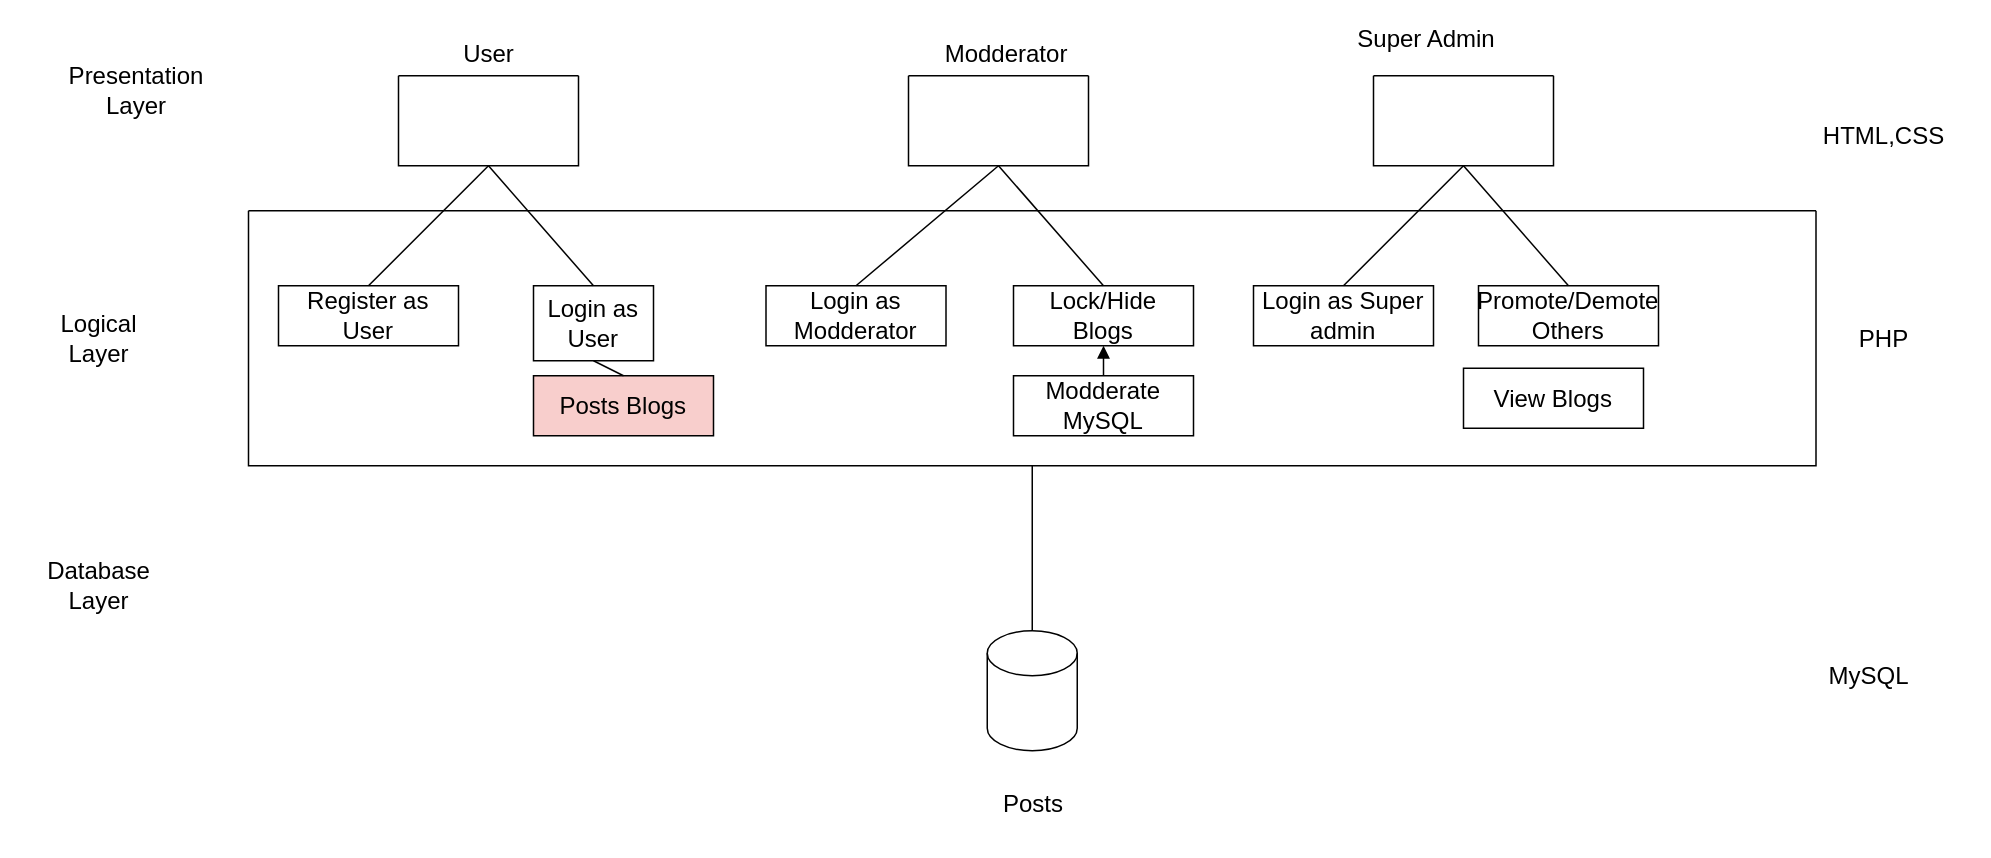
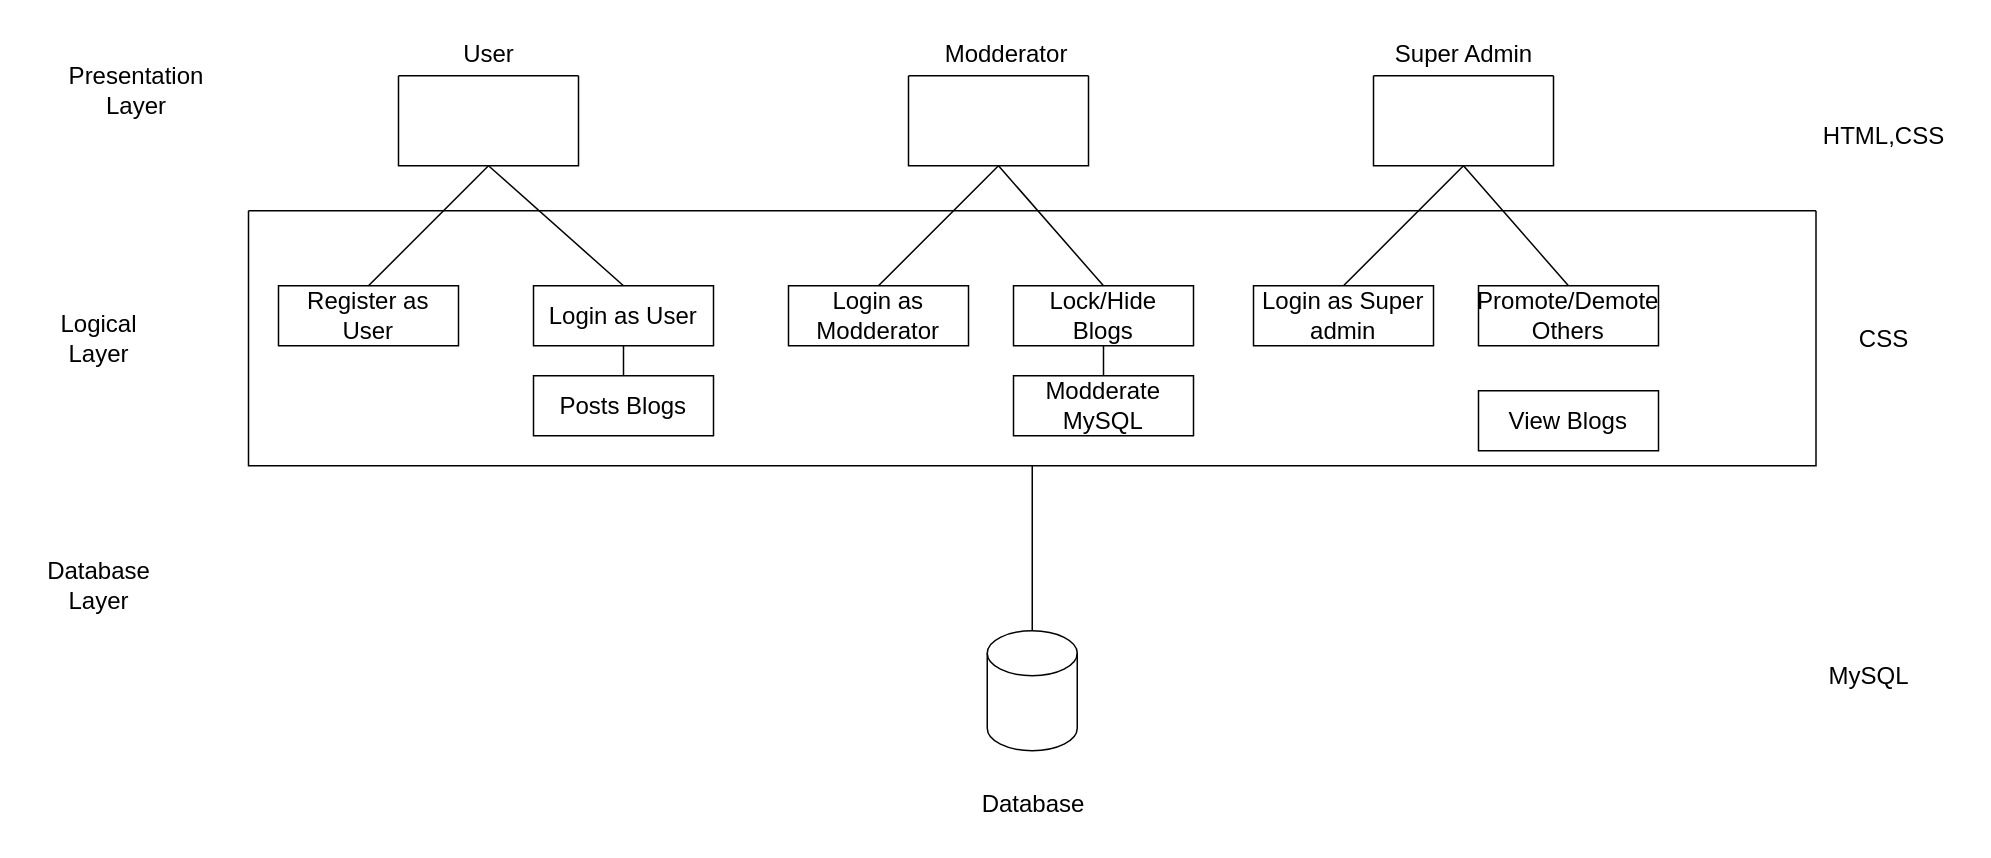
  <mxCell id="0" />
  <mxCell id="1" parent="0" />
  <mxCell id="2" value="" style="swimlane;startSize=0;fontSize=16;" parent="1" vertex="1"><mxGeometry x="265" y="50" width="120" height="60" as="geometry" /></mxCell>
  <mxCell id="3" value="" style="swimlane;startSize=0;fontSize=16;" parent="1" vertex="1"><mxGeometry x="915" y="50" width="120" height="60" as="geometry" /></mxCell>
  <mxCell id="4" value="" style="swimlane;startSize=0;fontSize=16;" parent="1" vertex="1"><mxGeometry x="165" y="140" width="1045" height="170" as="geometry" /></mxCell>
  <mxCell id="5" value="Register as User" style="rounded=0;whiteSpace=wrap;html=1;fontSize=16;" parent="4" vertex="1"><mxGeometry x="20" y="50" width="120" height="40" as="geometry" /></mxCell>
- <mxCell id="6" value="Login as User" style="rounded=0;whiteSpace=wrap;html=1;fontSize=16;" parent="4" vertex="1"><mxGeometry x="190" y="50" width="80" height="50" as="geometry" /></mxCell>
+ <mxCell id="6" value="Login as User" style="rounded=0;whiteSpace=wrap;html=1;fontSize=16;" parent="4" vertex="1"><mxGeometry x="190" y="50" width="120" height="40" as="geometry" /></mxCell>
  <mxCell id="7" value="Promote/Demote Others" style="rounded=0;whiteSpace=wrap;html=1;fontSize=16;" parent="4" vertex="1"><mxGeometry x="820" y="50" width="120" height="40" as="geometry" /></mxCell>
- <mxCell id="8" value="Posts Blogs" style="rounded=0;whiteSpace=wrap;html=1;fontSize=16;fillColor=#f8cecc;" parent="4" vertex="1"><mxGeometry x="190" y="110" width="120" height="40" as="geometry" /></mxCell>
- <mxCell id="9" value="View Blogs" style="rounded=0;whiteSpace=wrap;html=1;fontSize=16;" parent="4" vertex="1"><mxGeometry x="810" y="105" width="120" height="40" as="geometry" /></mxCell>
+ <mxCell id="8" value="Posts Blogs" style="rounded=0;whiteSpace=wrap;html=1;fontSize=16;" parent="4" vertex="1"><mxGeometry x="190" y="110" width="120" height="40" as="geometry" /></mxCell>
+ <mxCell id="9" value="View Blogs" style="rounded=0;whiteSpace=wrap;html=1;fontSize=16;" parent="4" vertex="1"><mxGeometry x="820" y="120" width="120" height="40" as="geometry" /></mxCell>
  <mxCell id="10" value="" style="endArrow=none;html=1;rounded=0;entryX=0.5;entryY=0;entryDx=0;entryDy=0;exitX=0.5;exitY=1;exitDx=0;exitDy=0;fontSize=16;" parent="4" source="6" target="8" edge="1"><mxGeometry width="50" height="50" relative="1" as="geometry"><mxPoint x="270" as="sourcePoint" /><mxPoint x="320" y="-50" as="targetPoint" /></mxGeometry></mxCell>
- <mxCell id="11" value="Login as Modderator" style="rounded=0;whiteSpace=wrap;html=1;fontSize=16;" vertex="1" parent="4"><mxGeometry x="345" y="50" width="120" height="40" as="geometry" /></mxCell>
+ <mxCell id="11" value="Login as Modderator" style="rounded=0;whiteSpace=wrap;html=1;fontSize=16;" vertex="1" parent="4"><mxGeometry x="360" y="50" width="120" height="40" as="geometry" /></mxCell>
  <mxCell id="12" value="Lock/Hide&lt;br style=&quot;font-size: 16px;&quot;&gt;Blogs" style="rounded=0;whiteSpace=wrap;html=1;fontSize=16;" vertex="1" parent="4"><mxGeometry x="510" y="50" width="120" height="40" as="geometry" /></mxCell>
  <mxCell id="13" style="edgeStyle=orthogonalEdgeStyle;rounded=0;orthogonalLoop=1;jettySize=auto;html=1;exitX=0.5;exitY=1;exitDx=0;exitDy=0;fontSize=16;" edge="1" parent="4" source="11" target="11"><mxGeometry relative="1" as="geometry" /></mxCell>
  <mxCell id="14" value="Modderate MySQL" style="rounded=0;whiteSpace=wrap;html=1;fontSize=16;" vertex="1" parent="4"><mxGeometry x="510" y="110" width="120" height="40" as="geometry" /></mxCell>
  <mxCell id="15" value="Login as Super admin" style="rounded=0;whiteSpace=wrap;html=1;fontSize=16;" vertex="1" parent="4"><mxGeometry x="670" y="50" width="120" height="40" as="geometry" /></mxCell>
- <mxCell id="16" value="" style="endArrow=block;html=1;rounded=0;entryX=0.5;entryY=1;entryDx=0;entryDy=0;exitX=0.5;exitY=0;exitDx=0;exitDy=0;fontSize=16;" edge="1" parent="4" source="14" target="12"><mxGeometry width="50" height="50" relative="1" as="geometry"><mxPoint x="590" y="270" as="sourcePoint" /><mxPoint x="640" y="220" as="targetPoint" /></mxGeometry></mxCell>
+ <mxCell id="16" value="" style="endArrow=none;html=1;rounded=0;entryX=0.5;entryY=1;entryDx=0;entryDy=0;exitX=0.5;exitY=0;exitDx=0;exitDy=0;fontSize=16;" edge="1" parent="4" source="14" target="12"><mxGeometry width="50" height="50" relative="1" as="geometry"><mxPoint x="590" y="270" as="sourcePoint" /><mxPoint x="640" y="220" as="targetPoint" /></mxGeometry></mxCell>
  <mxCell id="17" value="" style="shape=cylinder3;whiteSpace=wrap;html=1;boundedLbl=1;backgroundOutline=1;size=15;fontSize=16;" parent="1" vertex="1"><mxGeometry x="657.5" y="420" width="60" height="80" as="geometry" /></mxCell>
  <mxCell id="18" value="User" style="text;html=1;align=center;verticalAlign=middle;resizable=0;points=[];autosize=1;strokeColor=none;fillColor=none;fontSize=16;" parent="1" vertex="1"><mxGeometry x="295" y="20" width="60" height="30" as="geometry" /></mxCell>
  <mxCell id="19" value="Modderator" style="text;html=1;align=center;verticalAlign=middle;resizable=0;points=[];autosize=1;strokeColor=none;fillColor=none;fontSize=16;" parent="1" vertex="1"><mxGeometry x="615" y="20" width="110" height="30" as="geometry" /></mxCell>
  <mxCell id="20" value="" style="endArrow=none;html=1;rounded=0;entryX=0.5;entryY=1;entryDx=0;entryDy=0;exitX=0.5;exitY=0;exitDx=0;exitDy=0;fontSize=16;" parent="1" source="5" target="2" edge="1"><mxGeometry width="50" height="50" relative="1" as="geometry"><mxPoint x="255" y="210" as="sourcePoint" /><mxPoint x="305" y="160" as="targetPoint" /></mxGeometry></mxCell>
  <mxCell id="21" value="" style="endArrow=none;html=1;rounded=0;entryX=0.5;entryY=1;entryDx=0;entryDy=0;exitX=0.5;exitY=0;exitDx=0;exitDy=0;fontSize=16;" parent="1" source="6" target="2" edge="1"><mxGeometry width="50" height="50" relative="1" as="geometry"><mxPoint x="255" y="200" as="sourcePoint" /><mxPoint x="335" y="120" as="targetPoint" /></mxGeometry></mxCell>
  <mxCell id="22" value="" style="endArrow=none;html=1;rounded=0;exitX=0.5;exitY=0;exitDx=0;exitDy=0;entryX=0.5;entryY=1;entryDx=0;entryDy=0;fontSize=16;" parent="1" source="15" target="3" edge="1"><mxGeometry width="50" height="50" relative="1" as="geometry"><mxPoint x="895" y="190" as="sourcePoint" /><mxPoint x="745" y="120" as="targetPoint" /></mxGeometry></mxCell>
  <mxCell id="23" value="" style="endArrow=none;html=1;rounded=0;exitX=0.5;exitY=0;exitDx=0;exitDy=0;entryX=0.5;entryY=1;entryDx=0;entryDy=0;fontSize=16;" parent="1" source="7" target="3" edge="1"><mxGeometry width="50" height="50" relative="1" as="geometry"><mxPoint x="655" y="200" as="sourcePoint" /><mxPoint x="745" y="120" as="targetPoint" /></mxGeometry></mxCell>
  <mxCell id="24" value="" style="endArrow=none;html=1;rounded=0;exitX=0.5;exitY=0;exitDx=0;exitDy=0;exitPerimeter=0;fontSize=16;" parent="1" source="17" target="4" edge="1"><mxGeometry width="50" height="50" relative="1" as="geometry"><mxPoint x="535" y="310" as="sourcePoint" /><mxPoint x="585" y="260" as="targetPoint" /></mxGeometry></mxCell>
  <mxCell id="25" value="Presentation &lt;br style=&quot;font-size: 16px;&quot;&gt;Layer" style="text;html=1;align=center;verticalAlign=middle;resizable=0;points=[];autosize=1;strokeColor=none;fillColor=none;fontSize=16;" parent="1" vertex="1"><mxGeometry x="35" y="35" width="110" height="50" as="geometry" /></mxCell>
  <mxCell id="26" value="Logical &lt;br style=&quot;font-size: 16px;&quot;&gt;Layer" style="text;html=1;align=center;verticalAlign=middle;resizable=0;points=[];autosize=1;strokeColor=none;fillColor=none;fontSize=16;" parent="1" vertex="1"><mxGeometry x="30" y="200" width="70" height="50" as="geometry" /></mxCell>
  <mxCell id="27" value="Database&lt;br style=&quot;font-size: 16px;&quot;&gt;Layer" style="text;html=1;align=center;verticalAlign=middle;resizable=0;points=[];autosize=1;strokeColor=none;fillColor=none;fontSize=16;" parent="1" vertex="1"><mxGeometry x="20" y="365" width="90" height="50" as="geometry" /></mxCell>
  <mxCell id="28" value="HTML,CSS" style="text;html=1;align=center;verticalAlign=middle;resizable=0;points=[];autosize=1;strokeColor=none;fillColor=none;fontSize=16;" parent="1" vertex="1"><mxGeometry x="1205" y="75" width="100" height="30" as="geometry" /></mxCell>
  <mxCell id="29" value="MySQL" style="text;html=1;align=center;verticalAlign=middle;resizable=0;points=[];autosize=1;strokeColor=none;fillColor=none;fontSize=16;" parent="1" vertex="1"><mxGeometry x="1205" y="435" width="80" height="30" as="geometry" /></mxCell>
- <mxCell id="30" value="Posts" style="text;html=1;align=center;verticalAlign=middle;resizable=0;points=[];autosize=1;strokeColor=none;fillColor=none;fontSize=16;" parent="1" vertex="1"><mxGeometry x="642.5" y="520" width="90" height="30" as="geometry" /></mxCell>
+ <mxCell id="30" value="Database" style="text;html=1;align=center;verticalAlign=middle;resizable=0;points=[];autosize=1;strokeColor=none;fillColor=none;fontSize=16;" parent="1" vertex="1"><mxGeometry x="642.5" y="520" width="90" height="30" as="geometry" /></mxCell>
  <mxCell id="31" value="" style="swimlane;startSize=0;fontSize=16;" vertex="1" parent="1"><mxGeometry x="605" y="50" width="120" height="60" as="geometry" /></mxCell>
  <mxCell id="32" value="" style="endArrow=none;html=1;rounded=0;entryX=0.5;entryY=1;entryDx=0;entryDy=0;exitX=0.5;exitY=0;exitDx=0;exitDy=0;fontSize=16;" edge="1" parent="1" source="11" target="31"><mxGeometry width="50" height="50" relative="1" as="geometry"><mxPoint x="535" y="160" as="sourcePoint" /><mxPoint x="585" y="110" as="targetPoint" /></mxGeometry></mxCell>
  <mxCell id="33" value="" style="endArrow=none;html=1;rounded=0;entryX=0.5;entryY=1;entryDx=0;entryDy=0;exitX=0.5;exitY=0;exitDx=0;exitDy=0;fontSize=16;" edge="1" parent="1" source="12" target="31"><mxGeometry width="50" height="50" relative="1" as="geometry"><mxPoint x="765" y="120" as="sourcePoint" /><mxPoint x="815" y="70" as="targetPoint" /></mxGeometry></mxCell>
- <mxCell id="34" value="Super Admin" style="text;html=1;align=center;verticalAlign=middle;resizable=0;points=[];autosize=1;strokeColor=none;fillColor=none;fontSize=16;" vertex="1" parent="1"><mxGeometry x="890" y="10" width="120" height="30" as="geometry" /></mxCell>
- <mxCell id="35" value="PHP" style="text;html=1;align=center;verticalAlign=middle;resizable=0;points=[];autosize=1;strokeColor=none;fillColor=none;fontSize=16;" parent="1" vertex="1"><mxGeometry x="1225" y="210" width="60" height="30" as="geometry" /></mxCell>
+ <mxCell id="34" value="Super Admin" style="text;html=1;align=center;verticalAlign=middle;resizable=0;points=[];autosize=1;strokeColor=none;fillColor=none;fontSize=16;" vertex="1" parent="1"><mxGeometry x="915" y="20" width="120" height="30" as="geometry" /></mxCell>
+ <mxCell id="35" value="CSS" style="text;html=1;align=center;verticalAlign=middle;resizable=0;points=[];autosize=1;strokeColor=none;fillColor=none;fontSize=16;" parent="1" vertex="1"><mxGeometry x="1225" y="210" width="60" height="30" as="geometry" /></mxCell>
